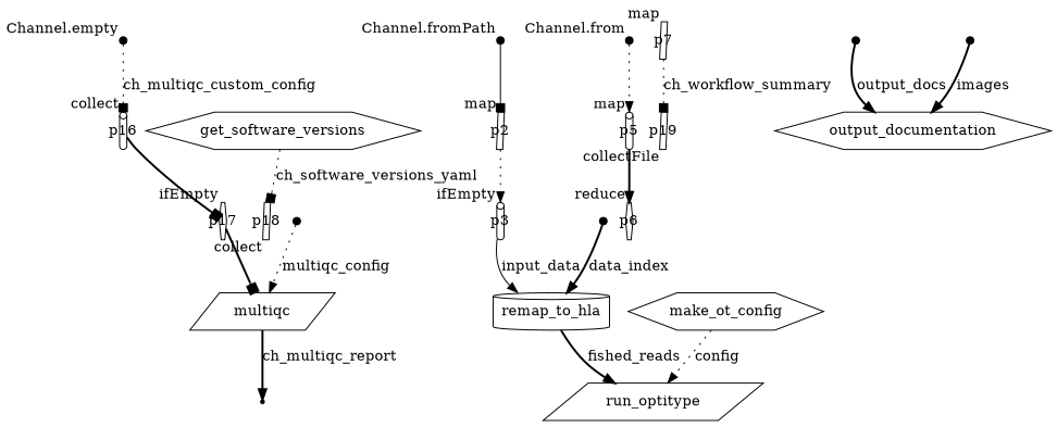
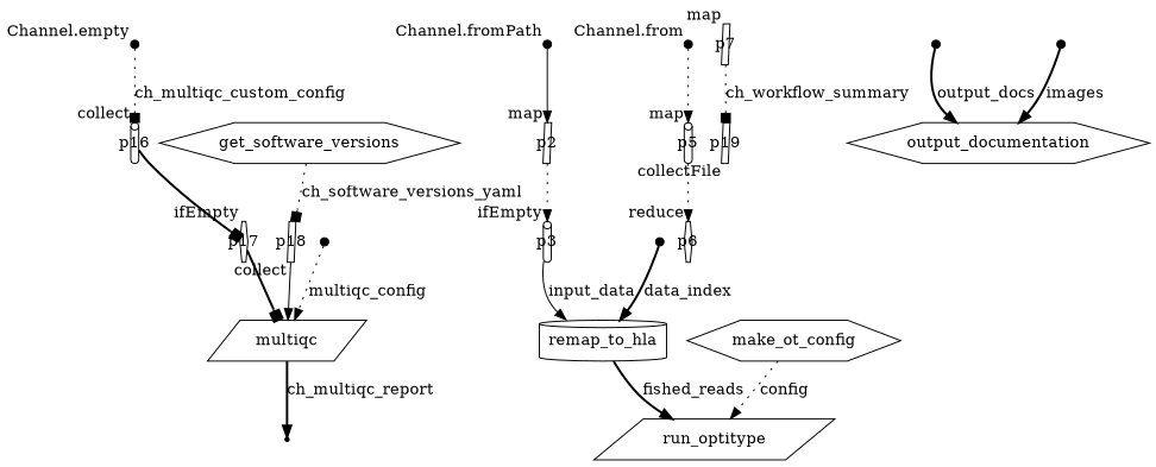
  digraph {
    node [fixedsize=true shape=point]
    edge [arrowhead=normal style=bold]
    p0 [width=0.1 xlabel="Channel.empty"]
    p16 [shape=cylinder width=0.1 xlabel=collect]
    p17 [shape=hexagon width=0.1 xlabel=ifEmpty]
    n4 [label=multiqc shape=parallelogram fixedsize=""]
    p1 [width=0.1 xlabel="Channel.fromPath"]
    p2 [shape=parallelogram width=0.1 xlabel=map]
    p3 [shape=cylinder width=0.1 xlabel=ifEmpty]
    n8 [label=remap_to_hla shape=cylinder fixedsize=""]
    n9 [label=run_optitype shape=parallelogram fixedsize=""]
    p4 [width=0.1 xlabel="Channel.from"]
    p5 [shape=cylinder width=0.1 xlabel=map]
    p6 [shape=hexagon width=0.1 xlabel=reduce]
    p7 [shape=parallelogram width=0.1 xlabel=map]
    p19 [shape=parallelogram width=0.1 xlabel=collectFile]
    p22 [fixedsize=""]
    p8 [width=0.1]
    n17 [label=make_ot_config shape=hexagon fixedsize=""]
    p12 [width=0.1]
    n19 [label=output_documentation shape=hexagon fixedsize=""]
    p13 [width=0.1]
    n21 [label=get_software_versions shape=hexagon fixedsize=""]
    p18 [shape=parallelogram width=0.1 xlabel=collect]
    p20 [width=0.1]
    p0 -> p16 [arrowhead=box label=ch_multiqc_custom_config style=dotted]
    p16 -> p17 [arrowhead=box]
    p17 -> n4 [arrowhead=box]
    n4 -> p22 [label=ch_multiqc_report]
-   p1 -> p2 [arrowhead=box style=solid]
+   p1 -> p2 [style=solid]
    p2 -> p3 [style=dotted]
    p3 -> n8 [label=input_data style=solid]
    n8 -> n9 [label=fished_reads]
    p4 -> p5 [style=dotted]
-   p5 -> p6
+   p5 -> p6 [style=dotted]
    p7 -> p19 [arrowhead=box label=ch_workflow_summary style=dotted]
    p8 -> n8 [label=data_index]
    n17 -> n9 [label=config style=dotted]
    p12 -> n19 [label=output_docs]
    p13 -> n19 [label=images]
    n21 -> p18 [arrowhead=box label=ch_software_versions_yaml style=dotted]
+   p18 -> n4 [style=solid]
    p20 -> n4 [label=multiqc_config style=dotted]
  }
